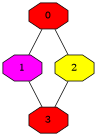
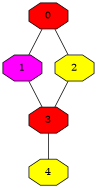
  graph {
    node [fillcolor=red shape=octagon style=filled]
    1 [fillcolor=magenta]
    0
    2 [fillcolor=yellow]
    3
+   4 [fillcolor=yellow]
    1 -- 3
    0 -- 1
    0 -- 2
    2 -- 3
+   3 -- 4
  }
